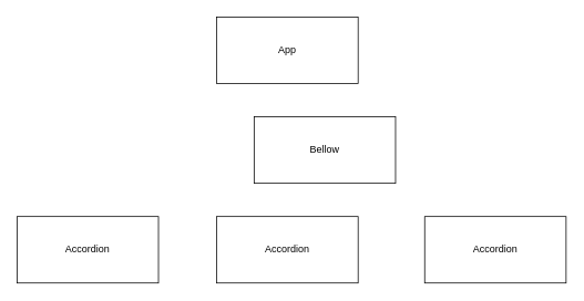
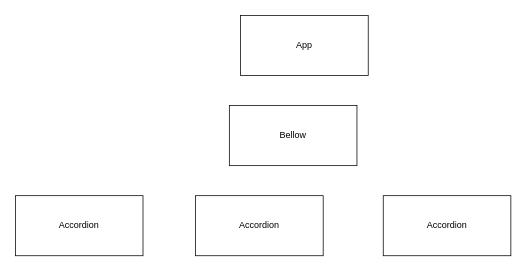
  <mxCell id="0" />
  <mxCell id="1" parent="0" />
- <mxCell id="2" value="App" style="rounded=0;whiteSpace=wrap;html=1;" vertex="1" parent="1"><mxGeometry x="260" y="20" width="170" height="80" as="geometry" /></mxCell>
+ <mxCell id="2" value="App" style="rounded=0;whiteSpace=wrap;html=1;" vertex="1" parent="1"><mxGeometry x="320" y="20" width="170" height="80" as="geometry" /></mxCell>
  <mxCell id="3" value="Bellow" style="rounded=0;whiteSpace=wrap;html=1;" vertex="1" parent="1"><mxGeometry x="305" y="140" width="170" height="80" as="geometry" /></mxCell>
  <mxCell id="4" value="Accordion" style="rounded=0;whiteSpace=wrap;html=1;" vertex="1" parent="1"><mxGeometry x="260" y="260" width="170" height="80" as="geometry" /></mxCell>
  <mxCell id="5" value="Accordion" style="rounded=0;whiteSpace=wrap;html=1;" vertex="1" parent="1"><mxGeometry x="20" y="260" width="170" height="80" as="geometry" /></mxCell>
  <mxCell id="6" value="Accordion" style="rounded=0;whiteSpace=wrap;html=1;" vertex="1" parent="1"><mxGeometry x="510" y="260" width="170" height="80" as="geometry" /></mxCell>
